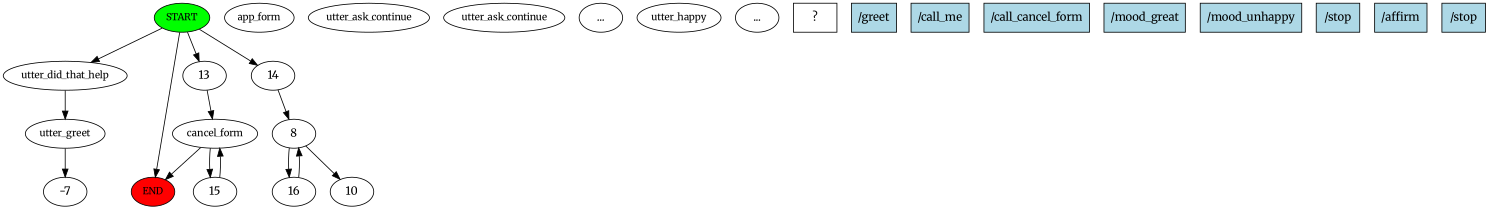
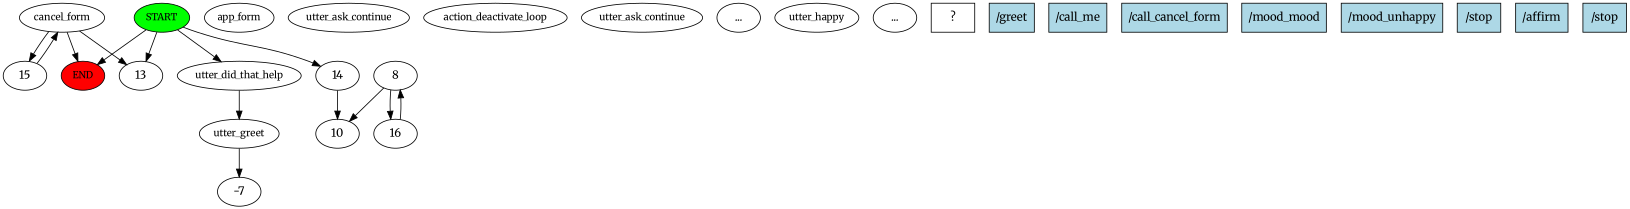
  digraph {
    fontname=Merriweather
    node [fontname=Merriweather]
    edge [fontname=Merriweather]
    n1 [fillcolor=green fontsize=12 label=START style=filled]
    n2 [fillcolor=red fontsize=12 label=END style=filled]
    n3 [fontsize=12 label=utter_did_that_help]
    13
    14
    n6 [fontsize=12 label=utter_greet]
    n7 [fontsize=12 label=cancel_form]
    8
    -7
    n10 [fontsize=12 label=app_form]
    n11 [fontsize=12 label=utter_ask_continue]
+   n12 [fontsize=12 label=action_deactivate_loop]
    15
    n14 [fontsize=12 label=utter_ask_continue]
    n15 [label="..."]
    n16 [fontsize=12 label=utter_happy]
    n17 [label="..."]
    n18 [label="  ?  " shape=rect]
    n19 [fillcolor=lightblue label="/greet" shape=rect style=filled]
    n20 [fillcolor=lightblue label="/call_me" shape=rect style=filled]
    n21 [fillcolor=lightblue label="/call_cancel_form" shape=rect style=filled]
-   n22 [fillcolor=lightblue label="/mood_great" shape=rect style=filled]
+   n22 [fillcolor=lightblue label="/mood_mood" shape=rect style=filled]
    n23 [fillcolor=lightblue label="/mood_unhappy" shape=rect style=filled]
    n24 [fillcolor=lightblue label="/stop" shape=rect style=filled]
    n25 [fillcolor=lightblue label="/affirm" shape=rect style=filled]
    n26 [fillcolor=lightblue label="/stop" shape=rect style=filled]
    10
    16
    n1 -> n2
    n1 -> n3
    n1 -> 13
    n1 -> 14
    n3 -> n6
-   13 -> n7
-   14 -> 8
+   n7 -> 13
+   14 -> 10
    n6 -> -7
    n7 -> n2
    n7 -> 15
    8 -> 10
    8 -> 16
    15 -> n7
    16 -> 8
  }
